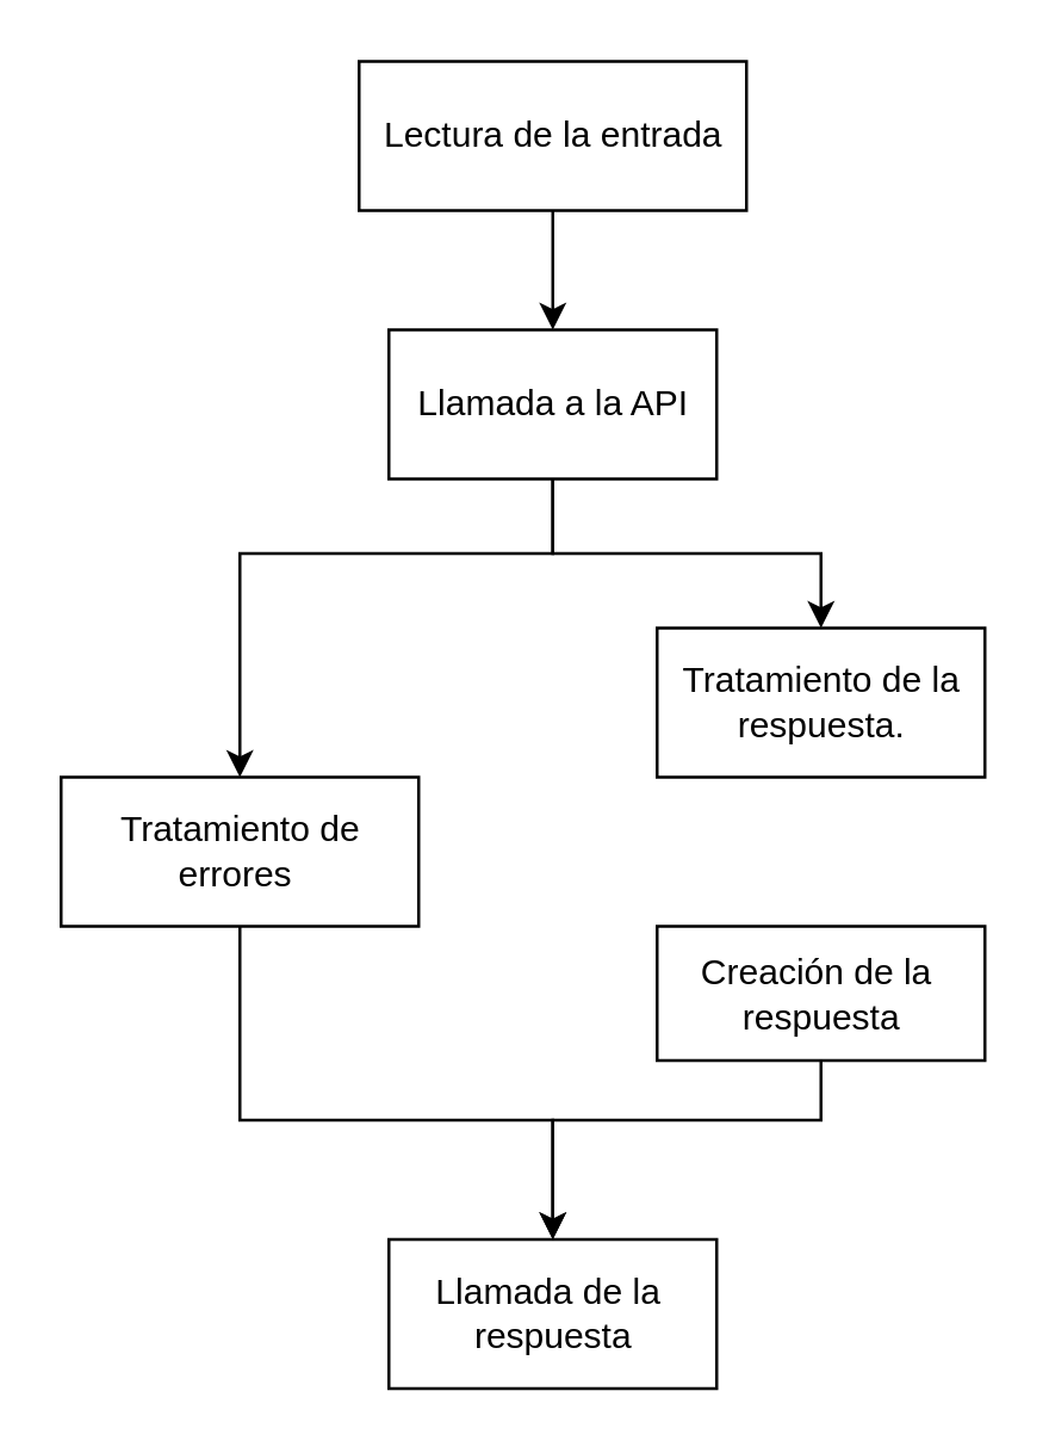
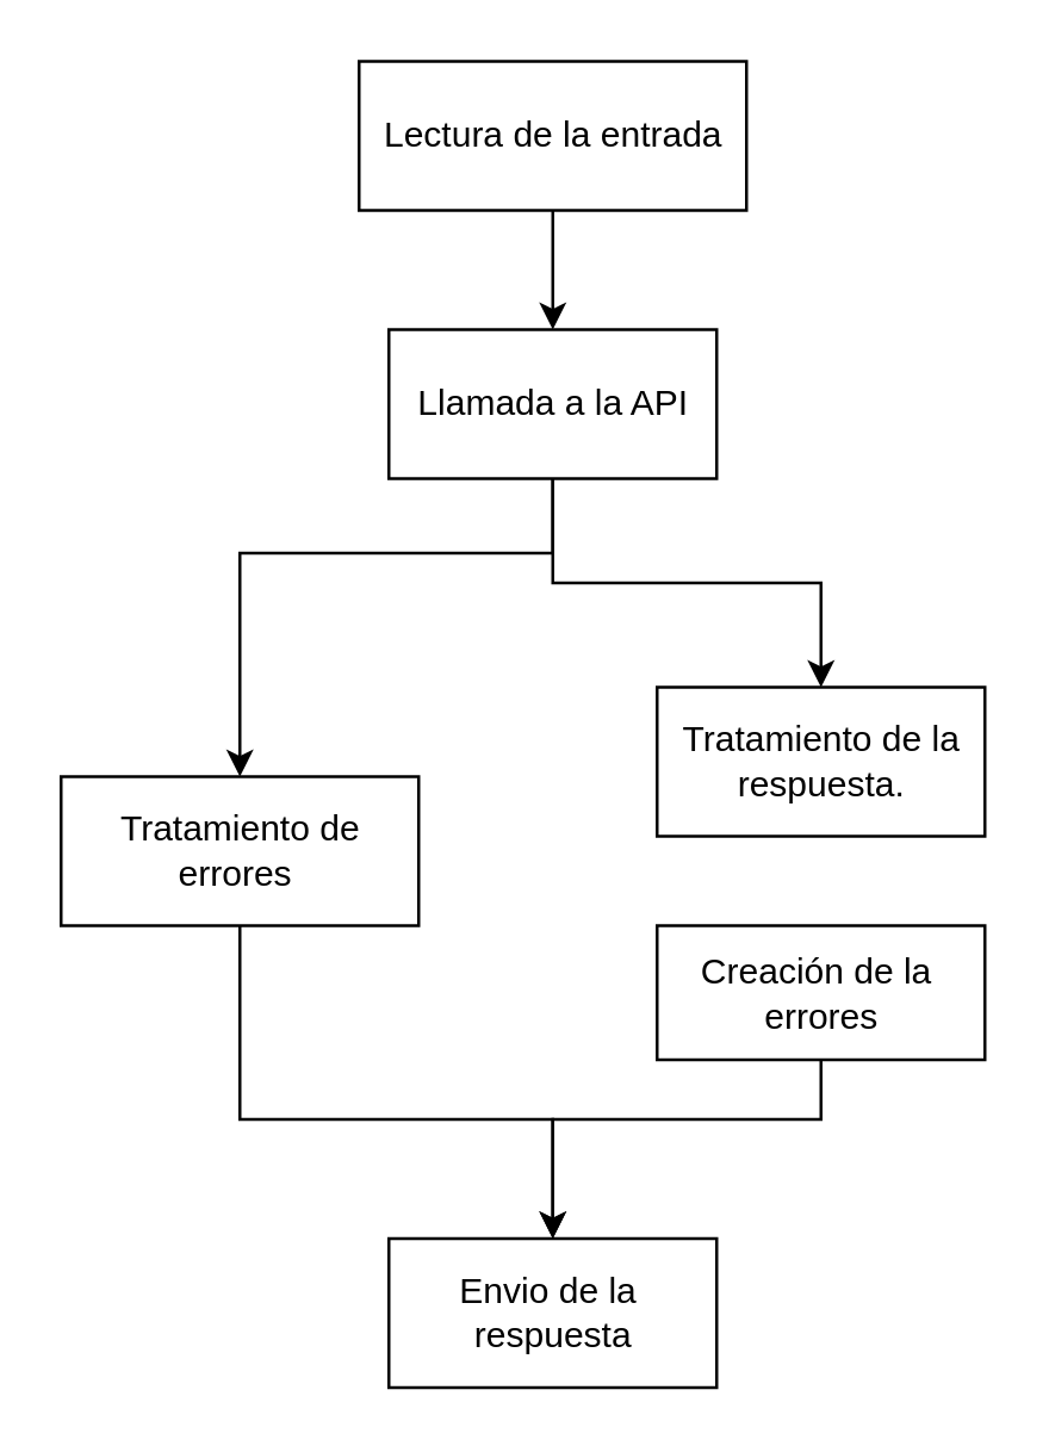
  <mxCell id="0" />
  <mxCell id="1" parent="0" />
  <mxCell id="2" value="" style="edgeStyle=orthogonalEdgeStyle;rounded=0;orthogonalLoop=1;jettySize=auto;html=1;exitX=0.5;exitY=1;exitDx=0;exitDy=0;entryX=0.5;entryY=0;entryDx=0;entryDy=0;" edge="1" parent="1" source="6" target="5"><mxGeometry relative="1" as="geometry" /></mxCell>
  <mxCell id="3" style="edgeStyle=orthogonalEdgeStyle;rounded=0;orthogonalLoop=1;jettySize=auto;html=1;entryX=0.5;entryY=0;entryDx=0;entryDy=0;" edge="1" parent="1" source="5" target="9"><mxGeometry relative="1" as="geometry" /></mxCell>
  <mxCell id="4" style="edgeStyle=orthogonalEdgeStyle;rounded=0;orthogonalLoop=1;jettySize=auto;html=1;entryX=0.5;entryY=0;entryDx=0;entryDy=0;" edge="1" parent="1" source="5" target="8"><mxGeometry relative="1" as="geometry"><mxPoint x="65" y="185" as="targetPoint" /><Array as="points"><mxPoint x="185" y="185" /><mxPoint x="80" y="185" /></Array></mxGeometry></mxCell>
  <mxCell id="5" value="Llamada a la API" style="html=1;" vertex="1" parent="1"><mxGeometry x="130" y="110" width="110" height="50" as="geometry" /></mxCell>
  <mxCell id="6" value="Lectura de la entrada" style="html=1;" vertex="1" parent="1"><mxGeometry x="120" y="20" width="130" height="50" as="geometry" /></mxCell>
  <mxCell id="7" value="" style="edgeStyle=orthogonalEdgeStyle;rounded=0;orthogonalLoop=1;jettySize=auto;html=1;" edge="1" parent="1" source="8" target="12"><mxGeometry relative="1" as="geometry"><mxPoint x="65" y="340" as="targetPoint" /><Array as="points"><mxPoint x="80" y="375" /><mxPoint x="185" y="375" /></Array></mxGeometry></mxCell>
  <mxCell id="8" value="Tratamiento de &lt;br&gt;errores&amp;nbsp;&lt;br&gt;" style="html=1;" vertex="1" parent="1"><mxGeometry x="20" y="260" width="120" height="50" as="geometry" /></mxCell>
- <mxCell id="9" value="Tratamiento de la&lt;br&gt;respuesta.&lt;br&gt;" style="html=1;" vertex="1" parent="1"><mxGeometry x="220" y="210" width="110" height="50" as="geometry" /></mxCell>
+ <mxCell id="9" value="Tratamiento de la&lt;br&gt;respuesta.&lt;br&gt;" style="html=1;" vertex="1" parent="1"><mxGeometry x="220" y="230" width="110" height="50" as="geometry" /></mxCell>
  <mxCell id="10" value="" style="edgeStyle=orthogonalEdgeStyle;rounded=0;orthogonalLoop=1;jettySize=auto;html=1;" edge="1" parent="1" source="11" target="12"><mxGeometry relative="1" as="geometry"><Array as="points"><mxPoint x="275" y="375" /><mxPoint x="185" y="375" /></Array></mxGeometry></mxCell>
- <mxCell id="11" value="Creación de la&amp;nbsp;&lt;br&gt;respuesta&lt;br&gt;" style="html=1;" vertex="1" parent="1"><mxGeometry x="220" y="310" width="110" height="45" as="geometry" /></mxCell>
- <mxCell id="12" value="Llamada de la&amp;nbsp;&lt;br&gt;respuesta&lt;br&gt;" style="html=1;" vertex="1" parent="1"><mxGeometry x="130" y="415" width="110" height="50" as="geometry" /></mxCell>
+ <mxCell id="11" value="Creación de la&amp;nbsp;&lt;br&gt;errores&lt;br&gt;" style="html=1;" vertex="1" parent="1"><mxGeometry x="220" y="310" width="110" height="45" as="geometry" /></mxCell>
+ <mxCell id="12" value="Envio de la&amp;nbsp;&lt;br&gt;respuesta&lt;br&gt;" style="html=1;" vertex="1" parent="1"><mxGeometry x="130" y="415" width="110" height="50" as="geometry" /></mxCell>
